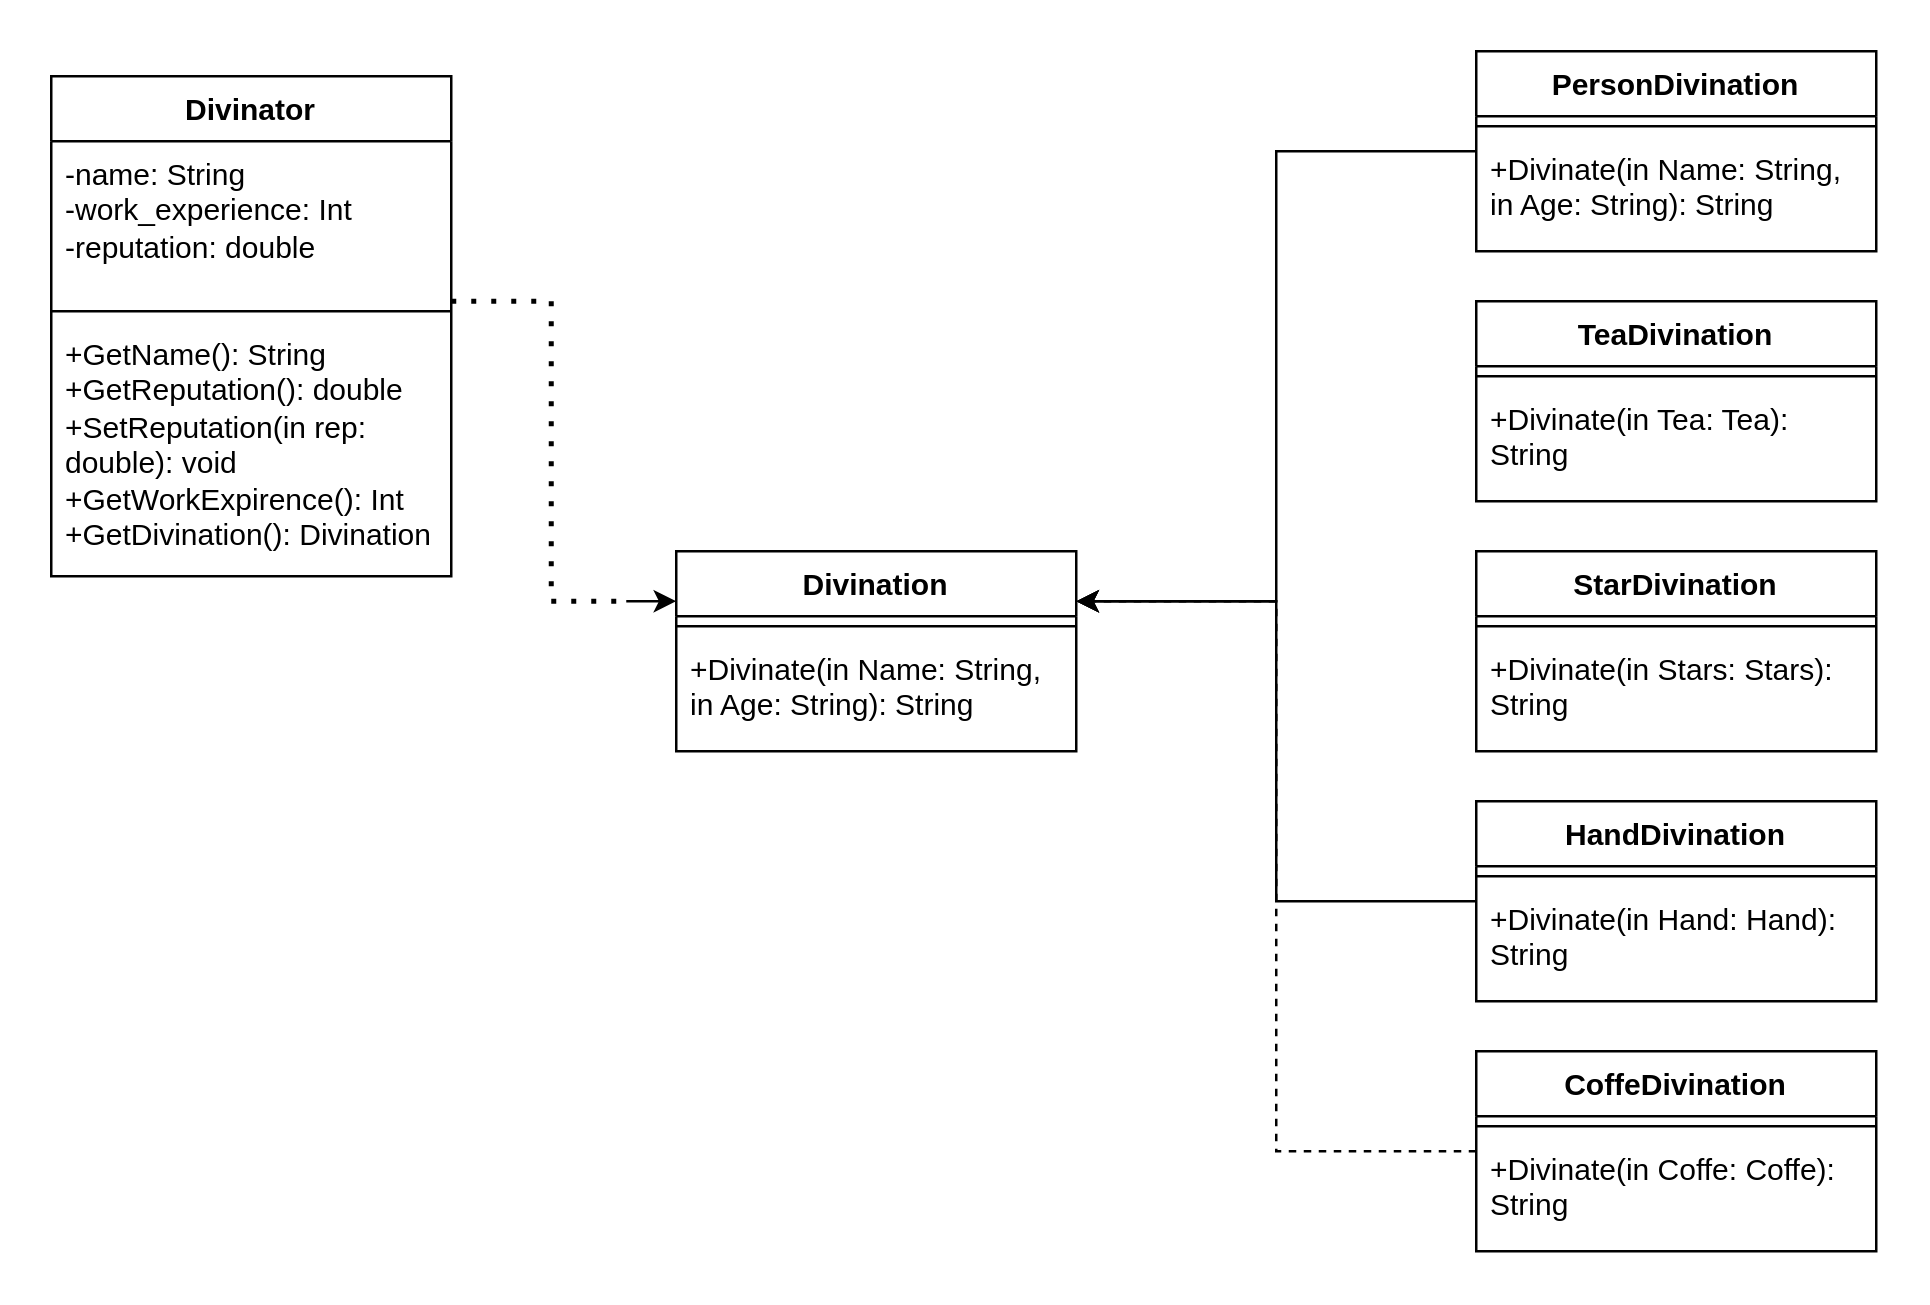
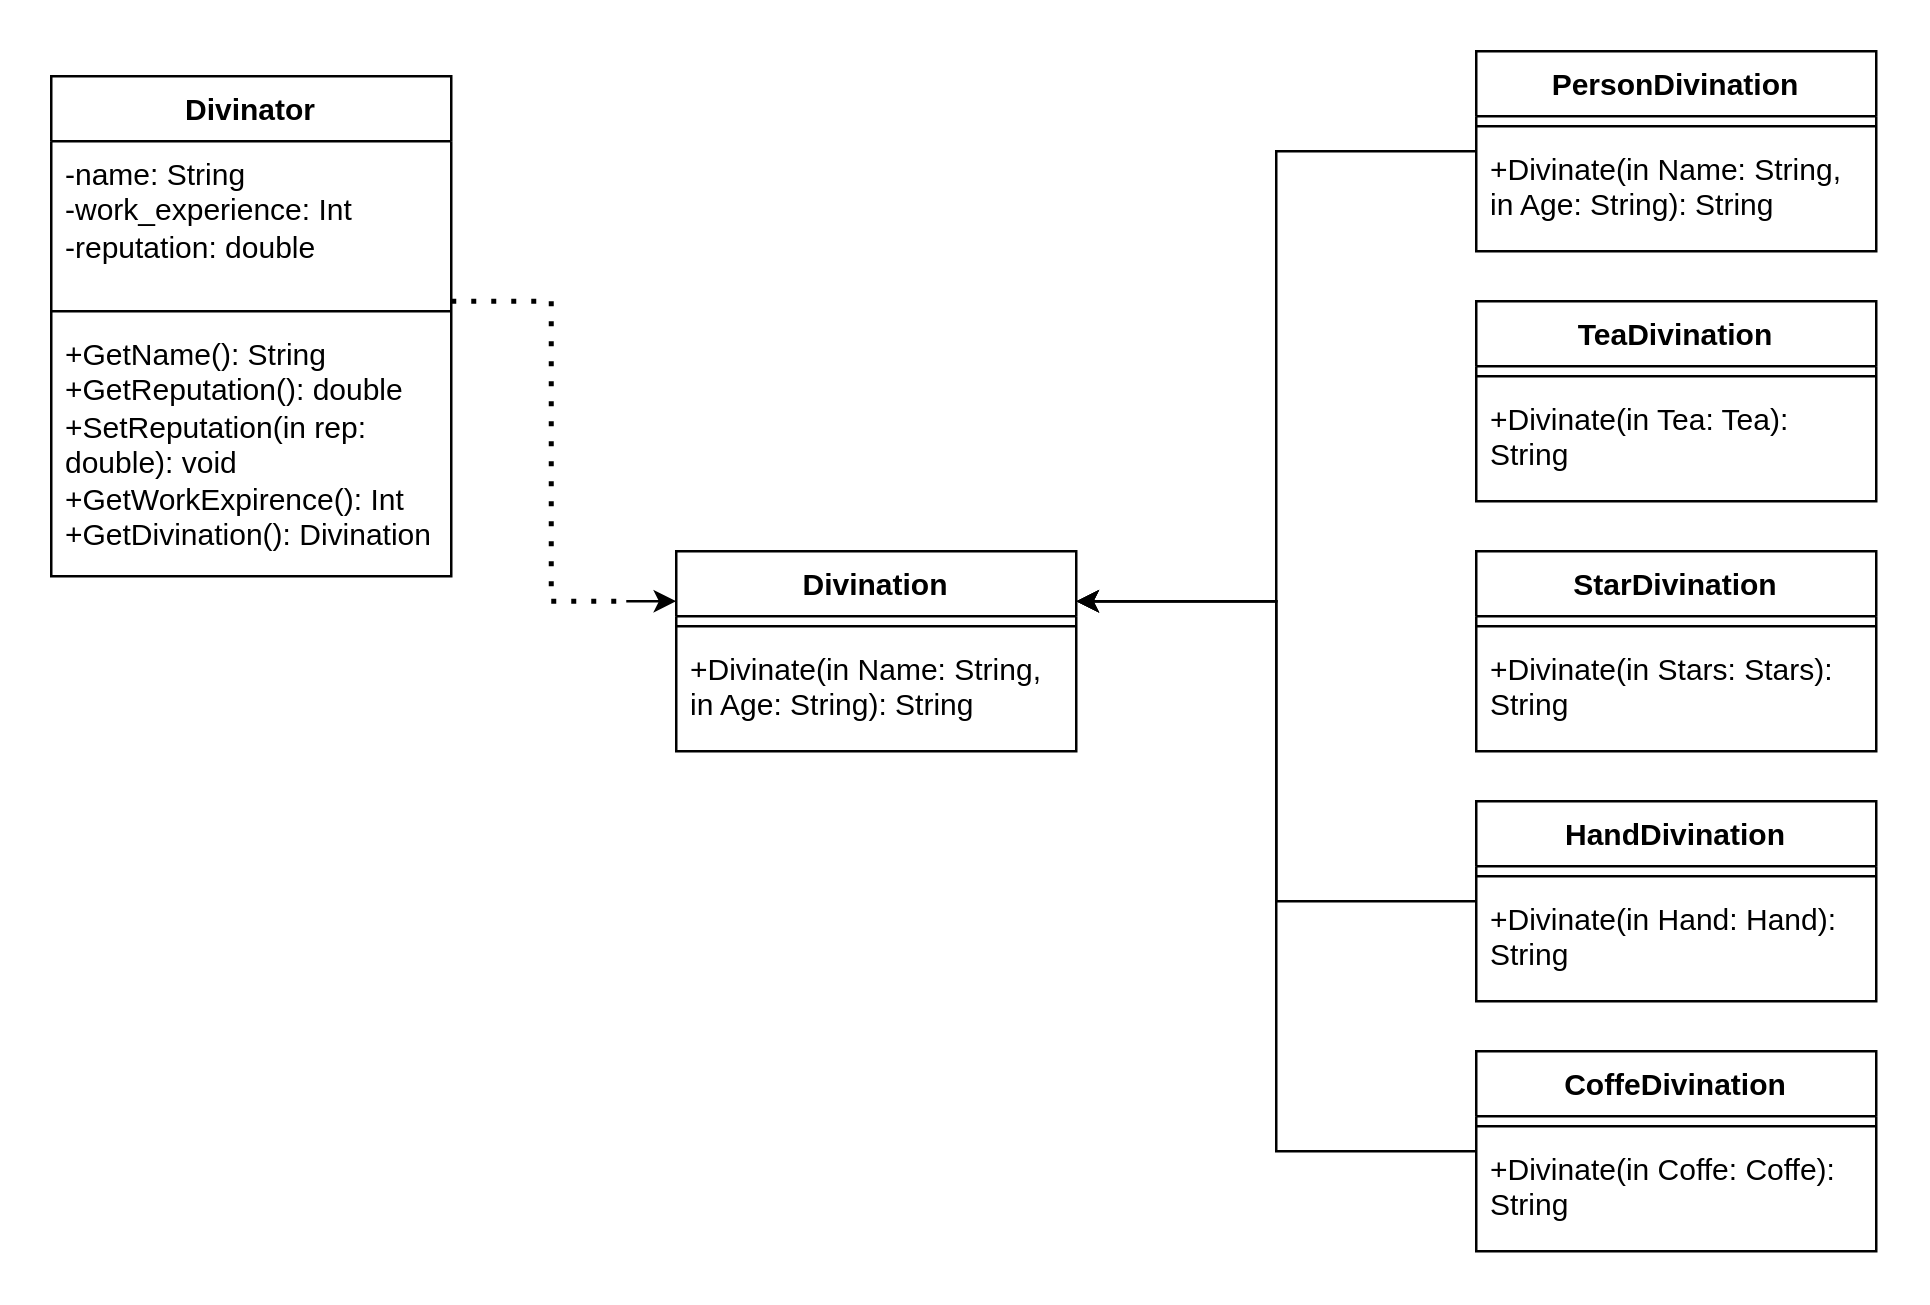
  <mxCell id="0" />
  <mxCell id="1" parent="0" />
  <mxCell id="2" value="Divinator" style="swimlane;fontStyle=1;align=center;verticalAlign=top;childLayout=stackLayout;horizontal=1;startSize=26;horizontalStack=0;resizeParent=1;resizeParentMax=0;resizeLast=0;collapsible=1;marginBottom=0;whiteSpace=wrap;html=1;" vertex="1" parent="1"><mxGeometry x="20" y="30" width="160" height="200" as="geometry" /></mxCell>
  <mxCell id="3" value="-name: String&lt;div&gt;-work_experience: Int&lt;/div&gt;&lt;div&gt;-reputation: double&lt;/div&gt;" style="text;strokeColor=none;fillColor=none;align=left;verticalAlign=top;spacingLeft=4;spacingRight=4;overflow=hidden;rotatable=0;points=[[0,0.5],[1,0.5]];portConstraint=eastwest;whiteSpace=wrap;html=1;" vertex="1" parent="2"><mxGeometry y="26" width="160" height="64" as="geometry" /></mxCell>
  <mxCell id="4" value="" style="line;strokeWidth=1;fillColor=none;align=left;verticalAlign=middle;spacingTop=-1;spacingLeft=3;spacingRight=3;rotatable=0;labelPosition=right;points=[];portConstraint=eastwest;strokeColor=inherit;" vertex="1" parent="2"><mxGeometry y="90" width="160" height="8" as="geometry" /></mxCell>
  <mxCell id="5" value="+GetName(): String&lt;div&gt;+GetReputation(): double&lt;/div&gt;&lt;div&gt;+SetReputation(in rep: double): void&lt;/div&gt;&lt;div&gt;+GetWorkExpirence(): Int&lt;/div&gt;&lt;div&gt;+GetDivination(): Divination&lt;/div&gt;" style="text;strokeColor=none;fillColor=none;align=left;verticalAlign=top;spacingLeft=4;spacingRight=4;overflow=hidden;rotatable=0;points=[[0,0.5],[1,0.5]];portConstraint=eastwest;whiteSpace=wrap;html=1;" vertex="1" parent="2"><mxGeometry y="98" width="160" height="102" as="geometry" /></mxCell>
  <mxCell id="6" style="edgeStyle=orthogonalEdgeStyle;rounded=0;orthogonalLoop=1;jettySize=auto;html=1;entryX=1;entryY=0.25;entryDx=0;entryDy=0;" edge="1" parent="1" source="7" target="24"><mxGeometry relative="1" as="geometry" /></mxCell>
  <mxCell id="7" value="PersonDivination" style="swimlane;fontStyle=1;align=center;verticalAlign=top;childLayout=stackLayout;horizontal=1;startSize=26;horizontalStack=0;resizeParent=1;resizeParentMax=0;resizeLast=0;collapsible=1;marginBottom=0;whiteSpace=wrap;html=1;" vertex="1" parent="1"><mxGeometry x="590" y="20" width="160" height="80" as="geometry" /></mxCell>
  <mxCell id="8" value="" style="line;strokeWidth=1;fillColor=none;align=left;verticalAlign=middle;spacingTop=-1;spacingLeft=3;spacingRight=3;rotatable=0;labelPosition=right;points=[];portConstraint=eastwest;strokeColor=inherit;" vertex="1" parent="7"><mxGeometry y="26" width="160" height="8" as="geometry" /></mxCell>
  <mxCell id="9" value="+Divinate(in Name: String, in Age: String): String" style="text;strokeColor=none;fillColor=none;align=left;verticalAlign=top;spacingLeft=4;spacingRight=4;overflow=hidden;rotatable=0;points=[[0,0.5],[1,0.5]];portConstraint=eastwest;whiteSpace=wrap;html=1;" vertex="1" parent="7"><mxGeometry y="34" width="160" height="46" as="geometry" /></mxCell>
  <mxCell id="10" style="edgeStyle=orthogonalEdgeStyle;rounded=0;orthogonalLoop=1;jettySize=auto;html=1;entryX=1;entryY=0.25;entryDx=0;entryDy=0;" edge="1" parent="1" source="11" target="24"><mxGeometry relative="1" as="geometry" /></mxCell>
  <mxCell id="11" value="HandDivination" style="swimlane;fontStyle=1;align=center;verticalAlign=top;childLayout=stackLayout;horizontal=1;startSize=26;horizontalStack=0;resizeParent=1;resizeParentMax=0;resizeLast=0;collapsible=1;marginBottom=0;whiteSpace=wrap;html=1;" vertex="1" parent="1"><mxGeometry x="590" y="320" width="160" height="80" as="geometry" /></mxCell>
  <mxCell id="12" value="" style="line;strokeWidth=1;fillColor=none;align=left;verticalAlign=middle;spacingTop=-1;spacingLeft=3;spacingRight=3;rotatable=0;labelPosition=right;points=[];portConstraint=eastwest;strokeColor=inherit;" vertex="1" parent="11"><mxGeometry y="26" width="160" height="8" as="geometry" /></mxCell>
  <mxCell id="13" value="+Divinate(in Hand: Hand): String" style="text;strokeColor=none;fillColor=none;align=left;verticalAlign=top;spacingLeft=4;spacingRight=4;overflow=hidden;rotatable=0;points=[[0,0.5],[1,0.5]];portConstraint=eastwest;whiteSpace=wrap;html=1;" vertex="1" parent="11"><mxGeometry y="34" width="160" height="46" as="geometry" /></mxCell>
  <mxCell id="14" value="TeaDivination" style="swimlane;fontStyle=1;align=center;verticalAlign=top;childLayout=stackLayout;horizontal=1;startSize=26;horizontalStack=0;resizeParent=1;resizeParentMax=0;resizeLast=0;collapsible=1;marginBottom=0;whiteSpace=wrap;html=1;" vertex="1" parent="1"><mxGeometry x="590" y="120" width="160" height="80" as="geometry" /></mxCell>
  <mxCell id="15" value="" style="line;strokeWidth=1;fillColor=none;align=left;verticalAlign=middle;spacingTop=-1;spacingLeft=3;spacingRight=3;rotatable=0;labelPosition=right;points=[];portConstraint=eastwest;strokeColor=inherit;" vertex="1" parent="14"><mxGeometry y="26" width="160" height="8" as="geometry" /></mxCell>
  <mxCell id="16" value="+Divinate(in Tea: Tea): String" style="text;strokeColor=none;fillColor=none;align=left;verticalAlign=top;spacingLeft=4;spacingRight=4;overflow=hidden;rotatable=0;points=[[0,0.5],[1,0.5]];portConstraint=eastwest;whiteSpace=wrap;html=1;" vertex="1" parent="14"><mxGeometry y="34" width="160" height="46" as="geometry" /></mxCell>
- <mxCell id="17" style="edgeStyle=orthogonalEdgeStyle;rounded=0;orthogonalLoop=1;jettySize=auto;html=1;entryX=1;entryY=0.25;entryDx=0;entryDy=0;dashed=1;" edge="1" parent="1" source="18" target="24"><mxGeometry relative="1" as="geometry" /></mxCell>
+ <mxCell id="17" style="edgeStyle=orthogonalEdgeStyle;rounded=0;orthogonalLoop=1;jettySize=auto;html=1;entryX=1;entryY=0.25;entryDx=0;entryDy=0;" edge="1" parent="1" source="18" target="24"><mxGeometry relative="1" as="geometry" /></mxCell>
  <mxCell id="18" value="CoffeDivination" style="swimlane;fontStyle=1;align=center;verticalAlign=top;childLayout=stackLayout;horizontal=1;startSize=26;horizontalStack=0;resizeParent=1;resizeParentMax=0;resizeLast=0;collapsible=1;marginBottom=0;whiteSpace=wrap;html=1;" vertex="1" parent="1"><mxGeometry x="590" y="420" width="160" height="80" as="geometry" /></mxCell>
  <mxCell id="19" value="" style="line;strokeWidth=1;fillColor=none;align=left;verticalAlign=middle;spacingTop=-1;spacingLeft=3;spacingRight=3;rotatable=0;labelPosition=right;points=[];portConstraint=eastwest;strokeColor=inherit;" vertex="1" parent="18"><mxGeometry y="26" width="160" height="8" as="geometry" /></mxCell>
  <mxCell id="20" value="+Divinate(in Coffe: Coffe): String" style="text;strokeColor=none;fillColor=none;align=left;verticalAlign=top;spacingLeft=4;spacingRight=4;overflow=hidden;rotatable=0;points=[[0,0.5],[1,0.5]];portConstraint=eastwest;whiteSpace=wrap;html=1;" vertex="1" parent="18"><mxGeometry y="34" width="160" height="46" as="geometry" /></mxCell>
  <mxCell id="21" value="StarDivination" style="swimlane;fontStyle=1;align=center;verticalAlign=top;childLayout=stackLayout;horizontal=1;startSize=26;horizontalStack=0;resizeParent=1;resizeParentMax=0;resizeLast=0;collapsible=1;marginBottom=0;whiteSpace=wrap;html=1;" vertex="1" parent="1"><mxGeometry x="590" y="220" width="160" height="80" as="geometry" /></mxCell>
  <mxCell id="22" value="" style="line;strokeWidth=1;fillColor=none;align=left;verticalAlign=middle;spacingTop=-1;spacingLeft=3;spacingRight=3;rotatable=0;labelPosition=right;points=[];portConstraint=eastwest;strokeColor=inherit;" vertex="1" parent="21"><mxGeometry y="26" width="160" height="8" as="geometry" /></mxCell>
  <mxCell id="23" value="+Divinate(in Stars: Stars): String" style="text;strokeColor=none;fillColor=none;align=left;verticalAlign=top;spacingLeft=4;spacingRight=4;overflow=hidden;rotatable=0;points=[[0,0.5],[1,0.5]];portConstraint=eastwest;whiteSpace=wrap;html=1;" vertex="1" parent="21"><mxGeometry y="34" width="160" height="46" as="geometry" /></mxCell>
  <mxCell id="24" value="Divination" style="swimlane;fontStyle=1;align=center;verticalAlign=top;childLayout=stackLayout;horizontal=1;startSize=26;horizontalStack=0;resizeParent=1;resizeParentMax=0;resizeLast=0;collapsible=1;marginBottom=0;whiteSpace=wrap;html=1;" vertex="1" parent="1"><mxGeometry x="270" y="220" width="160" height="80" as="geometry" /></mxCell>
  <mxCell id="25" value="" style="line;strokeWidth=1;fillColor=none;align=left;verticalAlign=middle;spacingTop=-1;spacingLeft=3;spacingRight=3;rotatable=0;labelPosition=right;points=[];portConstraint=eastwest;strokeColor=inherit;" vertex="1" parent="24"><mxGeometry y="26" width="160" height="8" as="geometry" /></mxCell>
  <mxCell id="26" value="+Divinate(in Name: String, in Age: String): String" style="text;strokeColor=none;fillColor=none;align=left;verticalAlign=top;spacingLeft=4;spacingRight=4;overflow=hidden;rotatable=0;points=[[0,0.5],[1,0.5]];portConstraint=eastwest;whiteSpace=wrap;html=1;" vertex="1" parent="24"><mxGeometry y="34" width="160" height="46" as="geometry" /></mxCell>
  <mxCell id="27" value="" style="endArrow=none;dashed=1;html=1;dashPattern=1 3;strokeWidth=2;rounded=0;exitX=1;exitY=0;exitDx=0;exitDy=0;exitPerimeter=0;" edge="1" parent="1" source="4"><mxGeometry width="50" height="50" relative="1" as="geometry"><mxPoint x="220" y="110" as="sourcePoint" /><mxPoint x="250" y="240" as="targetPoint" /><Array as="points"><mxPoint x="220" y="120" /><mxPoint x="220" y="240" /></Array></mxGeometry></mxCell>
  <mxCell id="28" value="" style="endArrow=classic;html=1;rounded=0;entryX=0;entryY=0.25;entryDx=0;entryDy=0;" edge="1" parent="1" target="24"><mxGeometry width="50" height="50" relative="1" as="geometry"><mxPoint x="250" y="240" as="sourcePoint" /><mxPoint x="310" y="170" as="targetPoint" /></mxGeometry></mxCell>
